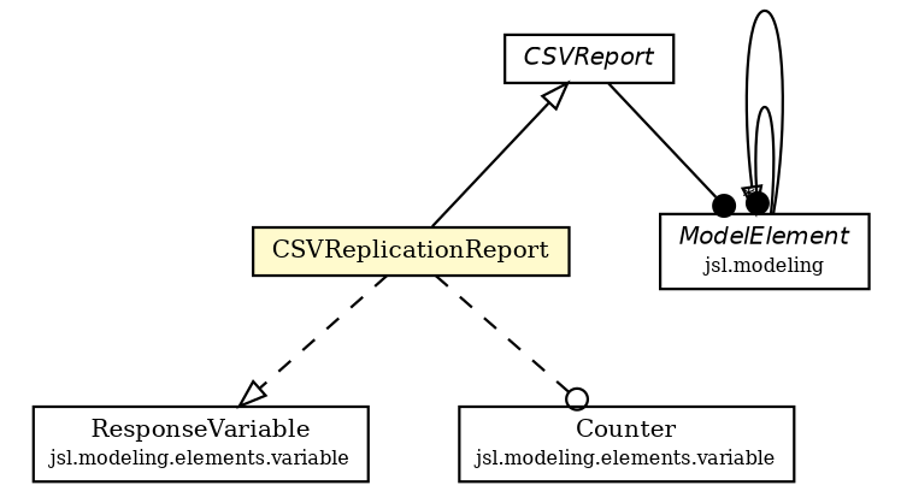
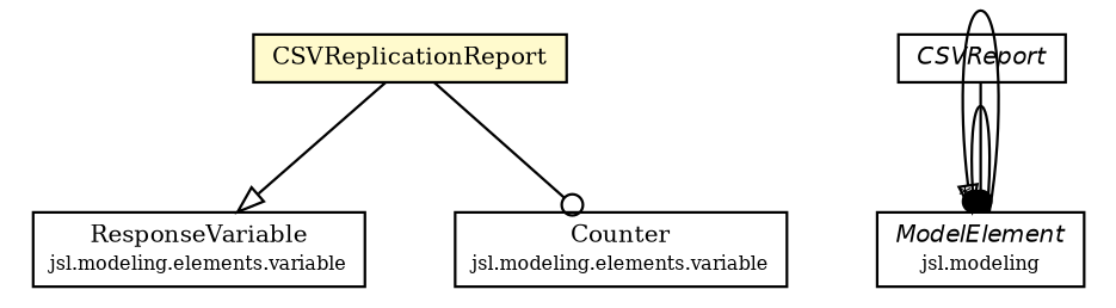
  digraph {
    fontname="DejaVu Serif"
    nodesep=0.25
    ranksep=0.5
    node [fontcolor=black fontname="DejaVu Serif" fontsize=9.0 shape=plaintext]
    edge [arrowhead=onormal color=black fontcolor=black fontname="DejaVu Serif" fontsize=10.0 headport=p labelfontname=Helvetica labelfontsize=10 tailport=p]
    n1 [label=<<table title="jsl.observers.textfile.CSVReplicationReport" border="0" cellborder="1" cellspacing="0" cellpadding="2" port="p" bgcolor="lemonChiffon" href="./CSVReplicationReport.html"> 		<tr><td><table border="0" cellspacing="0" cellpadding="1"> <tr><td align="center" balign="center"> CSVReplicationReport </td></tr> 		</table></td></tr> 		</table>>]
    n2 [label=<<table title="jsl.modeling.elements.variable.ResponseVariable" border="0" cellborder="1" cellspacing="0" cellpadding="2" port="p" href="../../modeling/elements/variable/ResponseVariable.html"> 		<tr><td><table border="0" cellspacing="0" cellpadding="1"> <tr><td align="center" balign="center"> ResponseVariable </td></tr> <tr><td align="center" balign="center"><font point-size="7.0"> jsl.modeling.elements.variable </font></td></tr> 		</table></td></tr> 		</table>>]
    n3 [label=<<table title="jsl.modeling.elements.variable.Counter" border="0" cellborder="1" cellspacing="0" cellpadding="2" port="p" href="../../modeling/elements/variable/Counter.html"> 		<tr><td><table border="0" cellspacing="0" cellpadding="1"> <tr><td align="center" balign="center"> Counter </td></tr> <tr><td align="center" balign="center"><font point-size="7.0"> jsl.modeling.elements.variable </font></td></tr> 		</table></td></tr> 		</table>>]
    n4 [label=<<table title="jsl.modeling.ModelElement" border="0" cellborder="1" cellspacing="0" cellpadding="2" port="p" href="../../modeling/ModelElement.html"> 		<tr><td><table border="0" cellspacing="0" cellpadding="1"> <tr><td align="center" balign="center"><font face="Helvetica-Oblique"> ModelElement </font></td></tr> <tr><td align="center" balign="center"><font point-size="7.0"> jsl.modeling </font></td></tr> 		</table></td></tr> 		</table>>]
    n5 [label=<<table title="jsl.observers.textfile.CSVReport" border="0" cellborder="1" cellspacing="0" cellpadding="2" port="p" href="./CSVReport.html"> 		<tr><td><table border="0" cellspacing="0" cellpadding="1"> <tr><td align="center" balign="center"><font face="Helvetica-Oblique"> CSVReport </font></td></tr> 		</table></td></tr> 		</table>>]
-   n1 -> n2 [style=dashed]
-   n1 -> n3 [arrowhead=odot style=dashed]
+   n1 -> n2 [style=solid]
+   n1 -> n3 [arrowhead=odot style=solid]
    n4 -> n4 [arrowhead=dot headlabel="*"]
    n4 -> n4
-   n5 -> n1 [arrowtail=empty dir=back fontsize=10 arrowhead="" color="" fontcolor=""]
    n5 -> n4 [arrowhead=dot style=solid]
  }
